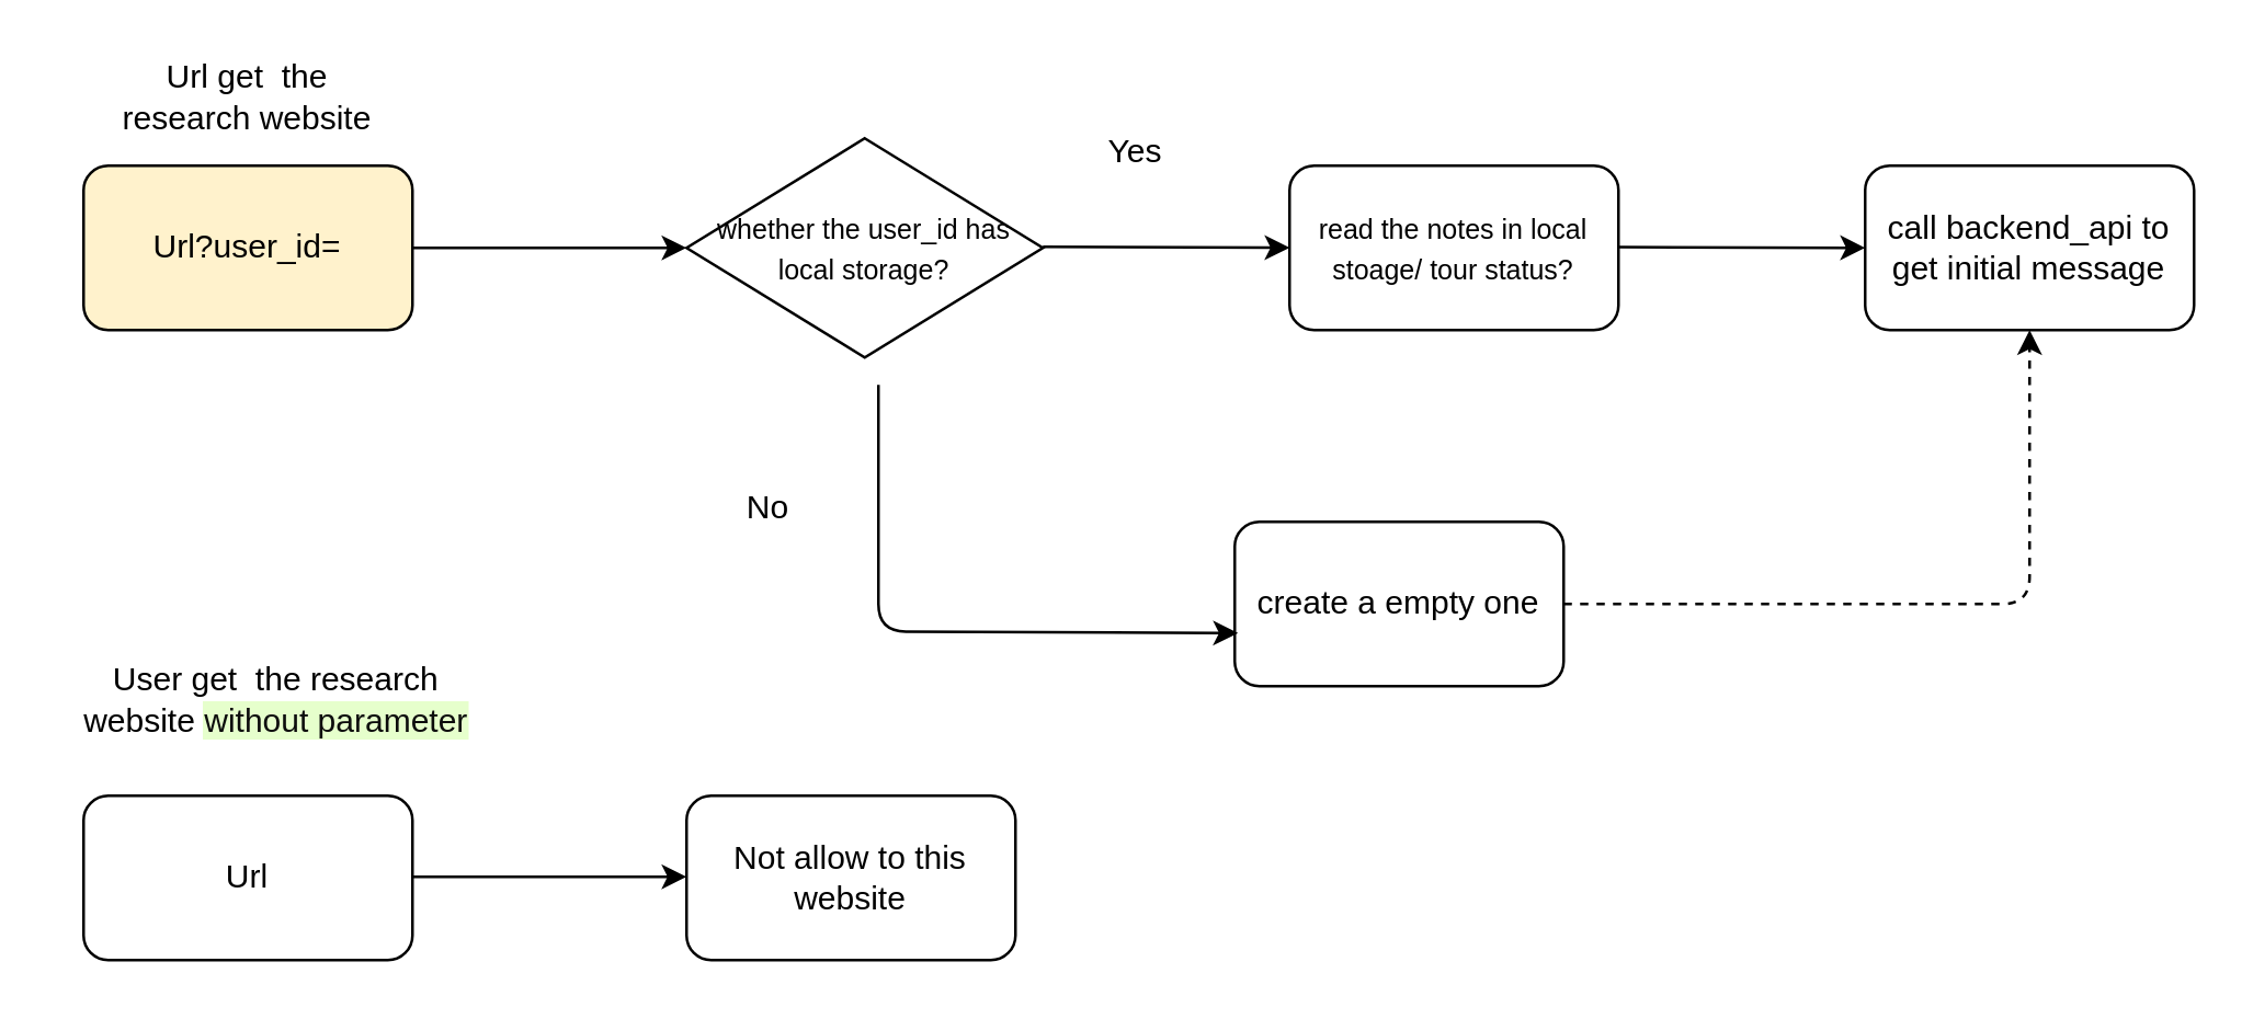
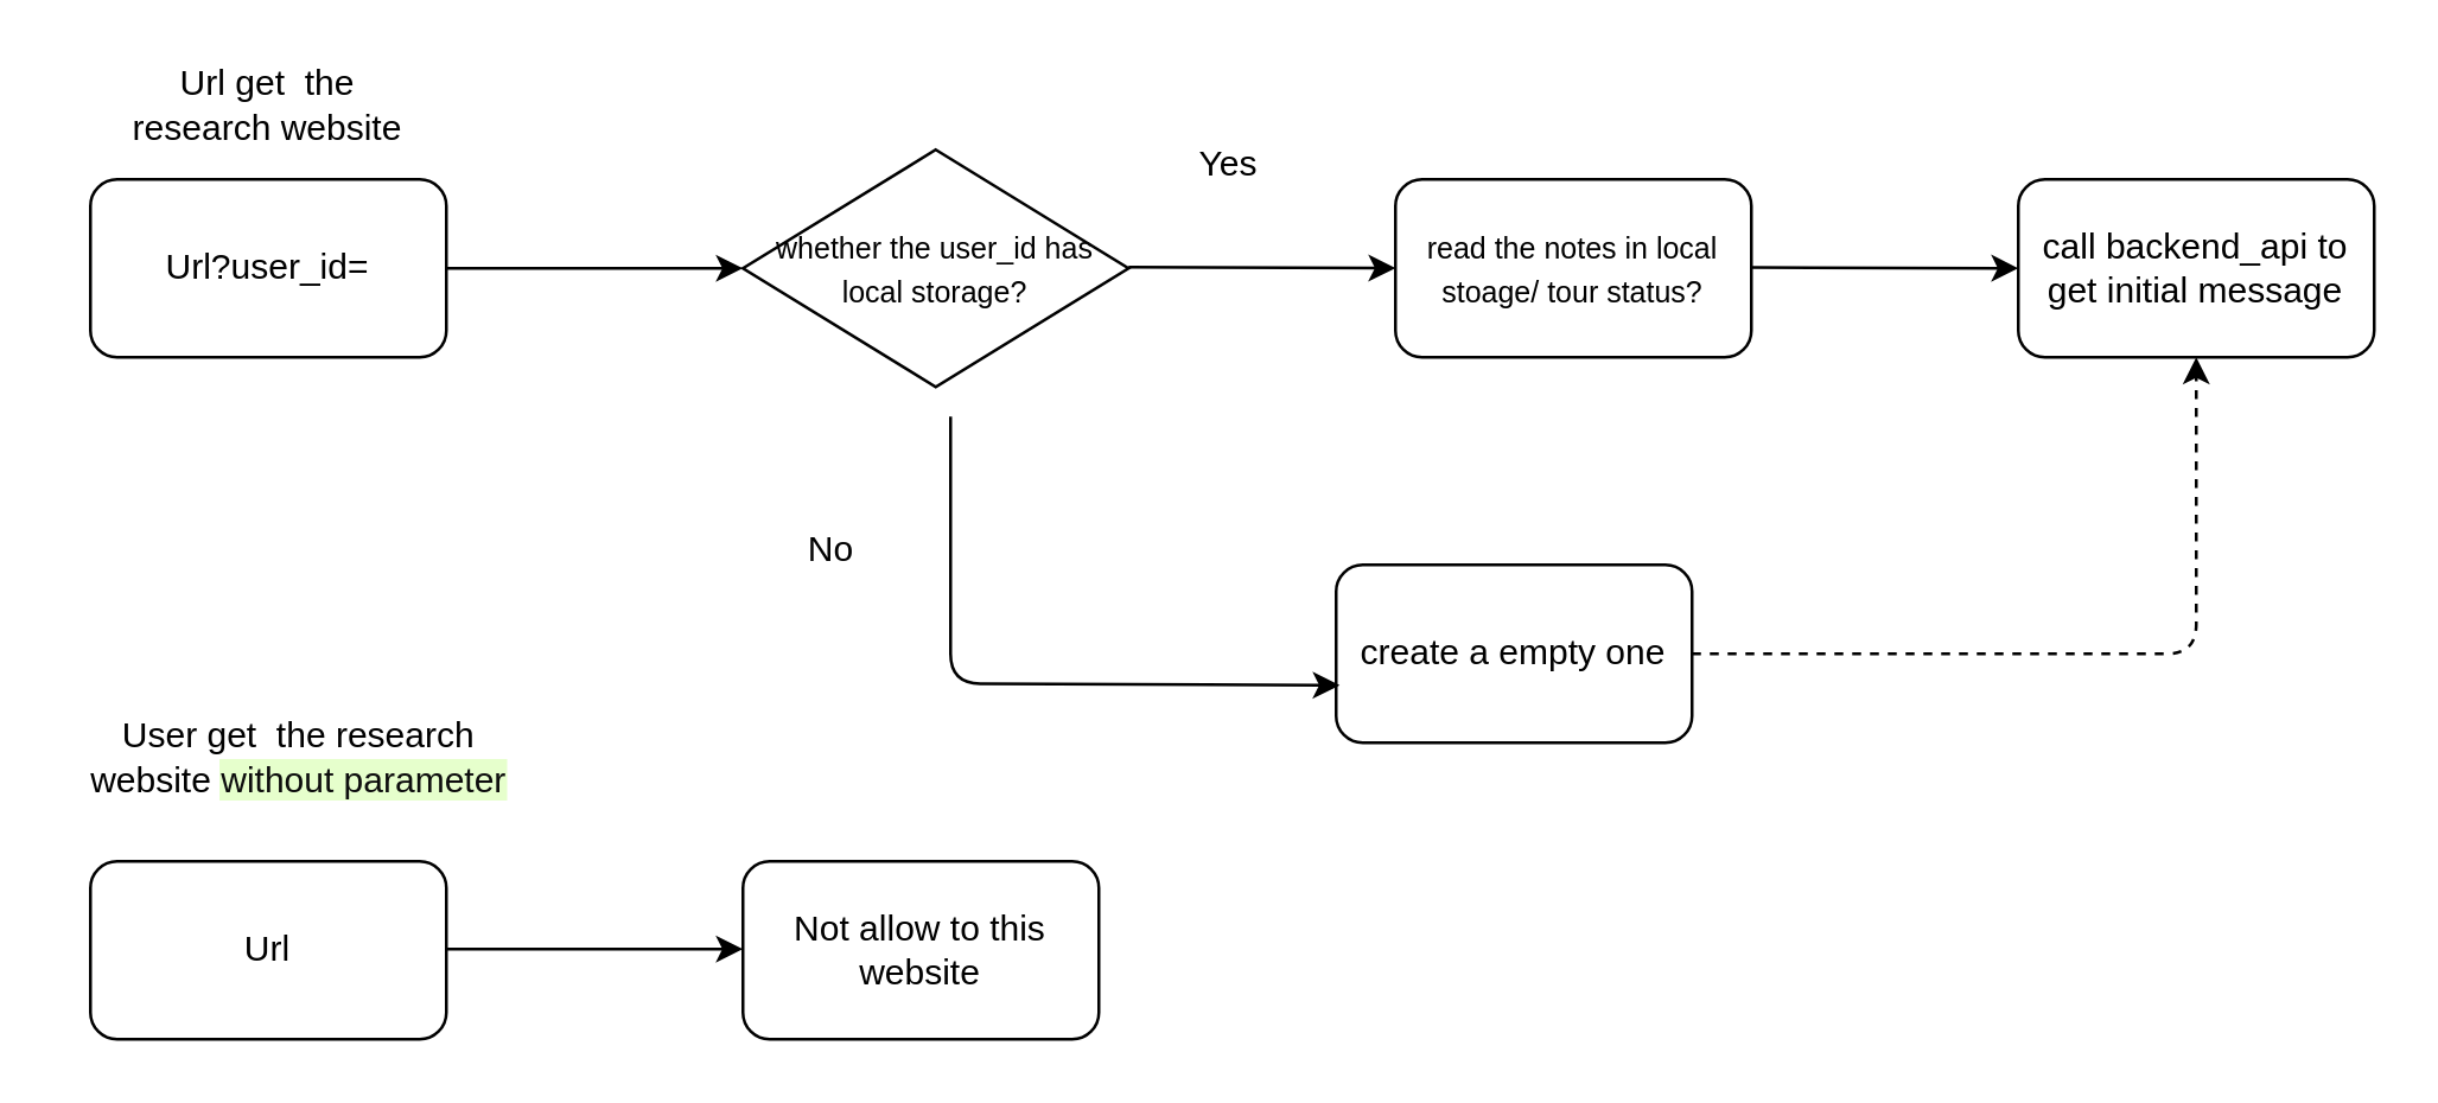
  <mxCell id="0" />
  <mxCell id="1" parent="0" />
  <mxCell id="2" style="edgeStyle=none;html=1;entryX=0;entryY=0.5;entryDx=0;entryDy=0;" parent="1" source="3" edge="1"><mxGeometry relative="1" as="geometry"><mxPoint x="250" y="90" as="targetPoint" /></mxGeometry></mxCell>
- <mxCell id="3" value="Url?user_id=" style="rounded=1;whiteSpace=wrap;html=1;fillColor=#fff2cc;" parent="1" vertex="1"><mxGeometry x="30" y="60" width="120" height="60" as="geometry" /></mxCell>
+ <mxCell id="3" value="Url?user_id=" style="rounded=1;whiteSpace=wrap;html=1;" parent="1" vertex="1"><mxGeometry x="30" y="60" width="120" height="60" as="geometry" /></mxCell>
  <mxCell id="4" style="edgeStyle=none;html=1;entryX=0.5;entryY=1;entryDx=0;entryDy=0;dashed=1;" parent="1" source="5" target="11" edge="1"><mxGeometry relative="1" as="geometry"><Array as="points"><mxPoint x="740" y="220" /></Array></mxGeometry></mxCell>
  <mxCell id="5" value="create a empty one" style="rounded=1;whiteSpace=wrap;html=1;" parent="1" vertex="1"><mxGeometry x="450" y="190" width="120" height="60" as="geometry" /></mxCell>
  <mxCell id="6" style="edgeStyle=none;html=1;entryX=0.01;entryY=0.677;entryDx=0;entryDy=0;entryPerimeter=0;" parent="1" target="5" edge="1"><mxGeometry relative="1" as="geometry"><Array as="points"><mxPoint x="320" y="230" /></Array><mxPoint x="320" y="140" as="sourcePoint" /></mxGeometry></mxCell>
  <mxCell id="7" value="No" style="text;html=1;strokeColor=none;fillColor=none;align=center;verticalAlign=middle;whiteSpace=wrap;rounded=0;" parent="1" vertex="1"><mxGeometry x="250" y="170" width="60" height="30" as="geometry" /></mxCell>
  <mxCell id="8" value="Yes" style="text;html=1;strokeColor=none;fillColor=none;align=center;verticalAlign=middle;whiteSpace=wrap;rounded=0;" parent="1" vertex="1"><mxGeometry x="384" y="40" width="60" height="30" as="geometry" /></mxCell>
  <mxCell id="9" value="&lt;font size=&quot;1&quot;&gt;read the notes in local stoage/ tour status?&lt;/font&gt;" style="rounded=1;whiteSpace=wrap;html=1;" parent="1" vertex="1"><mxGeometry x="470" y="60" width="120" height="60" as="geometry" /></mxCell>
  <mxCell id="10" value="Url get&amp;nbsp; the research website" style="text;html=1;strokeColor=none;fillColor=none;align=center;verticalAlign=middle;whiteSpace=wrap;rounded=0;" parent="1" vertex="1"><mxGeometry x="40" y="20" width="100" height="30" as="geometry" /></mxCell>
  <mxCell id="11" value="call backend_api to get initial message" style="rounded=1;whiteSpace=wrap;html=1;" parent="1" vertex="1"><mxGeometry x="680" y="60" width="120" height="60" as="geometry" /></mxCell>
  <mxCell id="12" style="edgeStyle=none;html=1;entryX=0;entryY=0.5;entryDx=0;entryDy=0;" parent="1" target="11" edge="1"><mxGeometry relative="1" as="geometry"><mxPoint x="590" y="89.7" as="sourcePoint" /><mxPoint x="670" y="89.7" as="targetPoint" /></mxGeometry></mxCell>
  <mxCell id="13" value="Url" style="rounded=1;whiteSpace=wrap;html=1;" parent="1" vertex="1"><mxGeometry x="30" y="290" width="120" height="60" as="geometry" /></mxCell>
  <mxCell id="14" value="User get&amp;nbsp; the research website &lt;span style=&quot;background-color: rgb(230, 255, 204);&quot;&gt;&lt;font color=&quot;#0d0d0d&quot;&gt;without parameter&lt;/font&gt;&lt;/span&gt;" style="text;html=1;strokeColor=none;fillColor=none;align=center;verticalAlign=middle;whiteSpace=wrap;rounded=0;" parent="1" vertex="1"><mxGeometry x="20.5" y="240" width="159" height="30" as="geometry" /></mxCell>
  <mxCell id="15" style="edgeStyle=none;html=1;entryX=0;entryY=0.5;entryDx=0;entryDy=0;" parent="1" edge="1"><mxGeometry relative="1" as="geometry"><mxPoint x="150" y="319.57" as="sourcePoint" /><mxPoint x="250" y="319.57" as="targetPoint" /></mxGeometry></mxCell>
  <mxCell id="16" value="Not allow to this website" style="rounded=1;whiteSpace=wrap;html=1;" parent="1" vertex="1"><mxGeometry x="250" y="290" width="120" height="60" as="geometry" /></mxCell>
  <mxCell id="17" value="&lt;span style=&quot;font-size: x-small;&quot;&gt;whether the user_id has local storage?&lt;/span&gt;" style="rhombus;whiteSpace=wrap;html=1;" vertex="1" parent="1"><mxGeometry x="250" y="50" width="130" height="80" as="geometry" /></mxCell>
  <mxCell id="18" style="edgeStyle=none;html=1;entryX=0;entryY=0.5;entryDx=0;entryDy=0;" edge="1" parent="1"><mxGeometry relative="1" as="geometry"><mxPoint x="380" y="89.63" as="sourcePoint" /><mxPoint x="470" y="89.93" as="targetPoint" /></mxGeometry></mxCell>
